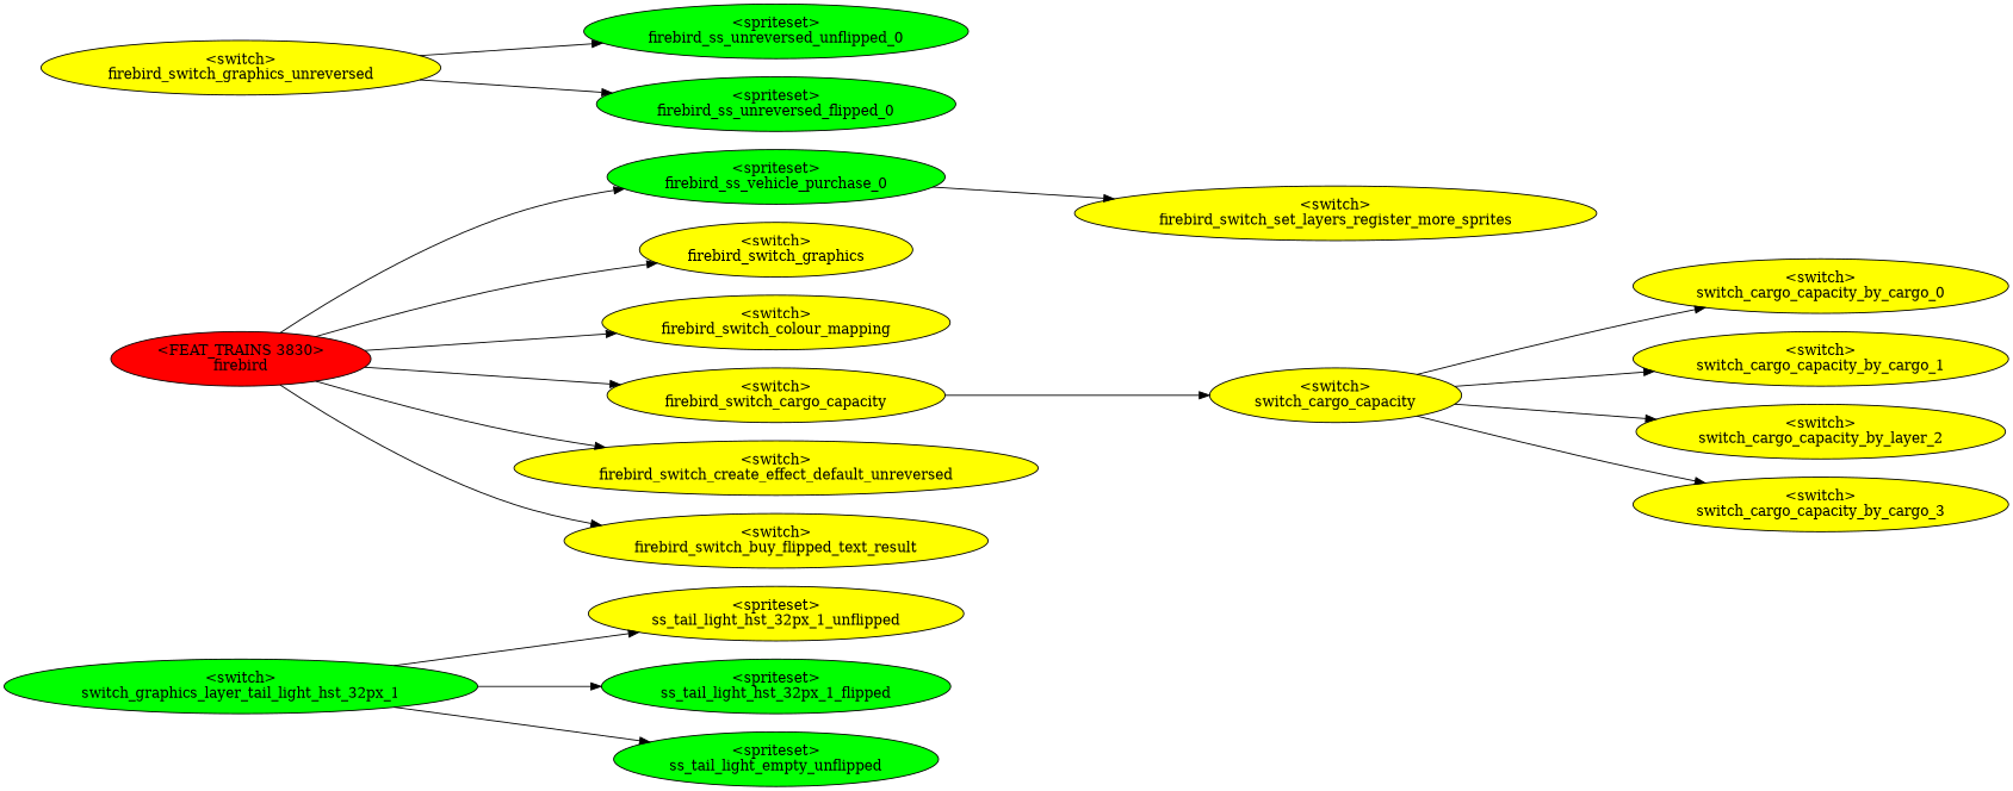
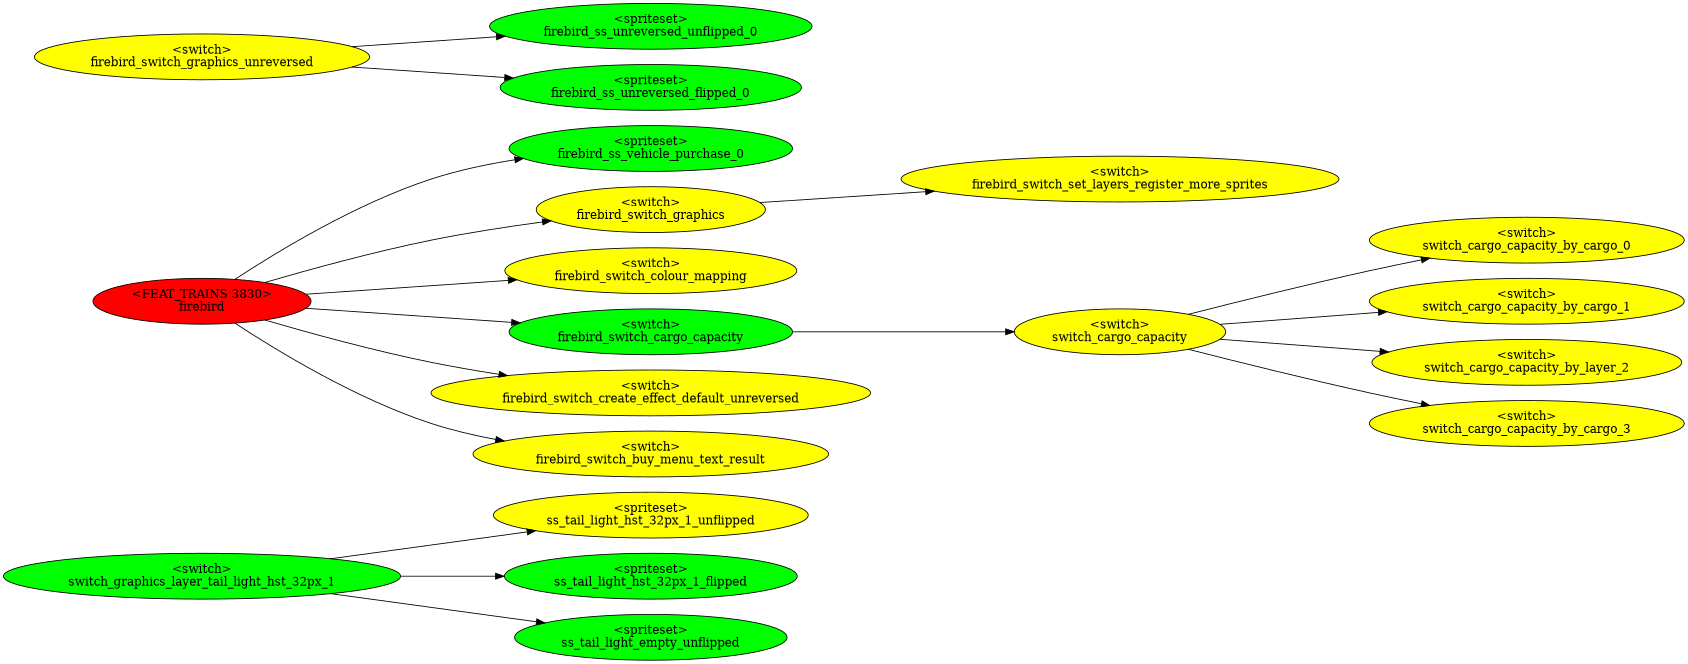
  digraph {
    rankdir=LR
    node [fillcolor=yellow style=filled]
    n1 [label="<spriteset>\nss_tail_light_hst_32px_1_unflipped"]
    n2 [fillcolor=green label="<spriteset>\nss_tail_light_hst_32px_1_flipped"]
    n3 [fillcolor=green label="<spriteset>\nss_tail_light_empty_unflipped"]
    n4 [fillcolor=green label="<switch>\nswitch_graphics_layer_tail_light_hst_32px_1"]
    n5 [label="<switch>\nswitch_cargo_capacity_by_cargo_0"]
    n6 [label="<switch>\nswitch_cargo_capacity_by_cargo_1"]
    n7 [label="<switch>\nswitch_cargo_capacity_by_layer_2"]
    n8 [label="<switch>\nswitch_cargo_capacity_by_cargo_3"]
    n9 [label="<switch>\nswitch_cargo_capacity"]
    n10 [fillcolor=green label="<spriteset>\nfirebird_ss_unreversed_unflipped_0"]
    n11 [fillcolor=green label="<spriteset>\nfirebird_ss_unreversed_flipped_0"]
    n12 [label="<switch>\nfirebird_switch_graphics_unreversed"]
    n13 [fillcolor=green label="<spriteset>\nfirebird_ss_vehicle_purchase_0"]
    n14 [label="<switch>\nfirebird_switch_set_layers_register_more_sprites"]
    n15 [label="<switch>\nfirebird_switch_graphics"]
    n16 [label="<switch>\nfirebird_switch_colour_mapping"]
-   n17 [label="<switch>\nfirebird_switch_cargo_capacity"]
+   n17 [fillcolor=green label="<switch>\nfirebird_switch_cargo_capacity"]
    n18 [label="<switch>\nfirebird_switch_create_effect_default_unreversed"]
-   n19 [label="<switch>\nfirebird_switch_buy_flipped_text_result"]
+   n19 [label="<switch>\nfirebird_switch_buy_menu_text_result"]
    n20 [fillcolor=red label="<FEAT_TRAINS 3830>\nfirebird"]
    n4 -> n1
    n4 -> n2
    n4 -> n3
    n9 -> n5
    n9 -> n6
    n9 -> n7
    n9 -> n8
    n12 -> n10
    n12 -> n11
-   n13 -> n14
+   n15 -> n14
    n17 -> n9
    n20 -> n13
    n20 -> n15
    n20 -> n16
    n20 -> n17
    n20 -> n18
    n20 -> n19
  }
